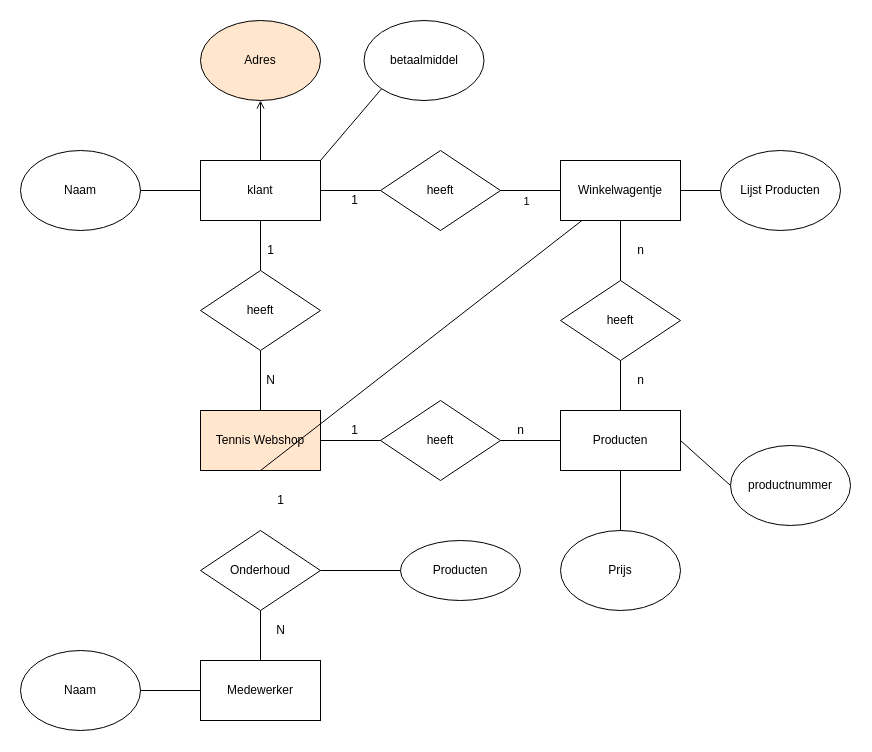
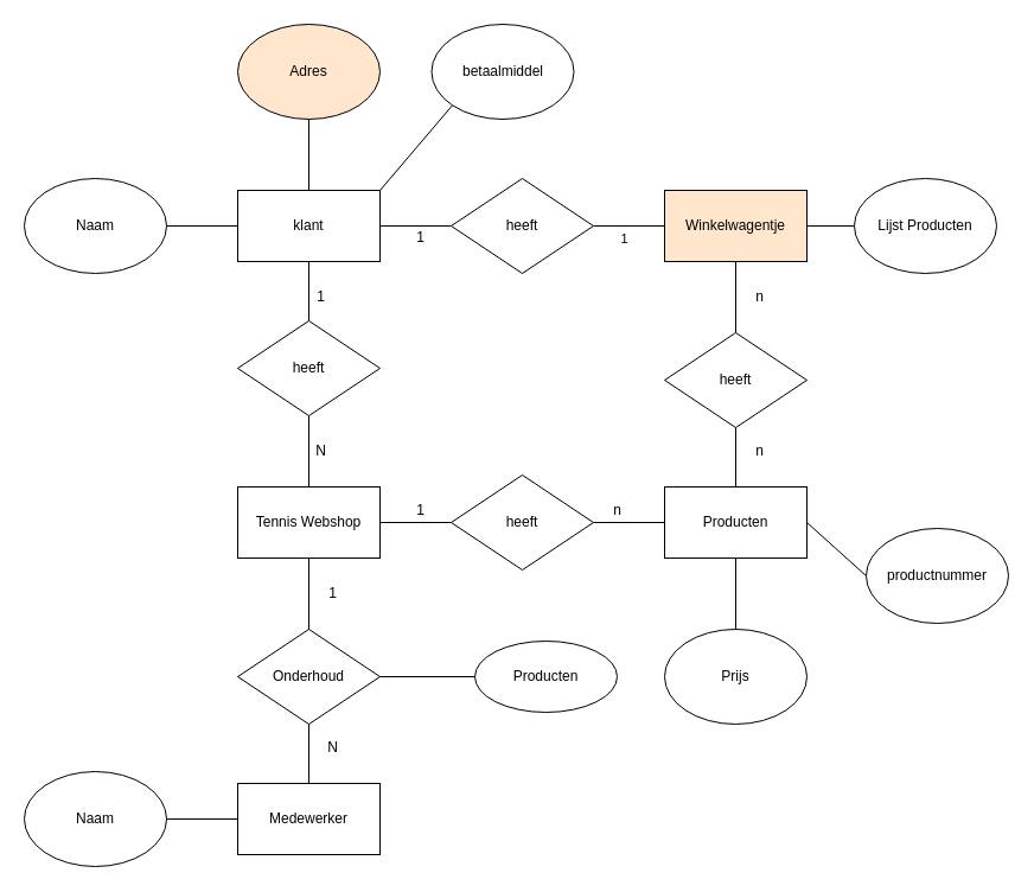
  <mxCell id="0" />
  <mxCell id="1" parent="0" />
  <mxCell id="2" value="klant" style="rounded=0;whiteSpace=wrap;html=1;" vertex="1" parent="1"><mxGeometry x="200" y="160" width="120" height="60" as="geometry" /></mxCell>
  <mxCell id="3" value="Naam" style="ellipse;whiteSpace=wrap;html=1;" vertex="1" parent="1"><mxGeometry x="20" y="150" width="120" height="80" as="geometry" /></mxCell>
  <mxCell id="4" value="Adres" style="ellipse;whiteSpace=wrap;html=1;fillColor=#ffe6cc;" vertex="1" parent="1"><mxGeometry x="200" y="20" width="120" height="80" as="geometry" /></mxCell>
  <mxCell id="5" value="betaalmiddel" style="ellipse;whiteSpace=wrap;html=1;" vertex="1" parent="1"><mxGeometry x="363.5" y="20" width="120" height="80" as="geometry" /></mxCell>
  <mxCell id="6" value="heeft" style="rhombus;whiteSpace=wrap;html=1;" vertex="1" parent="1"><mxGeometry x="200" y="270" width="120" height="80" as="geometry" /></mxCell>
  <mxCell id="7" value="" style="endArrow=none;html=1;entryX=0.5;entryY=1;entryDx=0;entryDy=0;exitX=0.5;exitY=0;exitDx=0;exitDy=0;" edge="1" parent="1" source="6" target="2"><mxGeometry width="50" height="50" relative="1" as="geometry"><mxPoint x="240" y="280" as="sourcePoint" /><mxPoint x="290" y="230" as="targetPoint" /></mxGeometry></mxCell>
  <mxCell id="8" value="1" style="text;html=1;align=center;verticalAlign=middle;resizable=0;points=[];autosize=1;strokeColor=none;fillColor=none;" vertex="1" parent="1"><mxGeometry x="260" y="240" width="20" height="20" as="geometry" /></mxCell>
  <mxCell id="9" value="" style="endArrow=none;html=1;entryX=0;entryY=1;entryDx=0;entryDy=0;" edge="1" parent="1" target="5"><mxGeometry width="50" height="50" relative="1" as="geometry"><mxPoint x="320" y="160" as="sourcePoint" /><mxPoint x="290" y="230" as="targetPoint" /></mxGeometry></mxCell>
- <mxCell id="10" value="" style="endArrow=open;html=1;entryX=0.5;entryY=1;entryDx=0;entryDy=0;exitX=0.5;exitY=0;exitDx=0;exitDy=0;" edge="1" parent="1" source="2" target="4"><mxGeometry width="50" height="50" relative="1" as="geometry"><mxPoint x="240" y="280" as="sourcePoint" /><mxPoint x="290" y="230" as="targetPoint" /></mxGeometry></mxCell>
+ <mxCell id="10" value="" style="endArrow=none;html=1;entryX=0.5;entryY=1;entryDx=0;entryDy=0;exitX=0.5;exitY=0;exitDx=0;exitDy=0;" edge="1" parent="1" source="2" target="4"><mxGeometry width="50" height="50" relative="1" as="geometry"><mxPoint x="240" y="280" as="sourcePoint" /><mxPoint x="290" y="230" as="targetPoint" /></mxGeometry></mxCell>
  <mxCell id="11" value="" style="endArrow=none;html=1;entryX=1;entryY=0.5;entryDx=0;entryDy=0;exitX=0;exitY=0.5;exitDx=0;exitDy=0;" edge="1" parent="1" source="2" target="3"><mxGeometry width="50" height="50" relative="1" as="geometry"><mxPoint x="240" y="280" as="sourcePoint" /><mxPoint x="290" y="230" as="targetPoint" /></mxGeometry></mxCell>
  <mxCell id="12" value="" style="endArrow=none;html=1;entryX=0.5;entryY=1;entryDx=0;entryDy=0;" edge="1" parent="1" target="6"><mxGeometry width="50" height="50" relative="1" as="geometry"><mxPoint x="260" y="410" as="sourcePoint" /><mxPoint x="290" y="430" as="targetPoint" /></mxGeometry></mxCell>
  <mxCell id="13" value="N" style="text;html=1;align=center;verticalAlign=middle;resizable=0;points=[];autosize=1;strokeColor=none;fillColor=none;" vertex="1" parent="1"><mxGeometry x="260" y="370" width="20" height="20" as="geometry" /></mxCell>
- <mxCell id="14" value="Tennis Webshop" style="rounded=0;whiteSpace=wrap;html=1;fillColor=#ffe6cc;" vertex="1" parent="1"><mxGeometry x="200" y="410" width="120" height="60" as="geometry" /></mxCell>
+ <mxCell id="14" value="Tennis Webshop" style="rounded=0;whiteSpace=wrap;html=1;" vertex="1" parent="1"><mxGeometry x="200" y="410" width="120" height="60" as="geometry" /></mxCell>
  <mxCell id="15" value="heeft" style="rhombus;whiteSpace=wrap;html=1;" vertex="1" parent="1"><mxGeometry x="380" y="400" width="120" height="80" as="geometry" /></mxCell>
  <mxCell id="16" value="" style="endArrow=none;html=1;" edge="1" parent="1"><mxGeometry width="50" height="50" relative="1" as="geometry"><mxPoint x="500" y="440" as="sourcePoint" /><mxPoint x="560" y="440" as="targetPoint" /></mxGeometry></mxCell>
  <mxCell id="17" value="" style="endArrow=none;html=1;exitX=1;exitY=0.5;exitDx=0;exitDy=0;entryX=0;entryY=0.5;entryDx=0;entryDy=0;" edge="1" parent="1" source="14" target="15"><mxGeometry width="50" height="50" relative="1" as="geometry"><mxPoint x="620" y="370" as="sourcePoint" /><mxPoint x="670" y="320" as="targetPoint" /></mxGeometry></mxCell>
  <mxCell id="18" value="1" style="text;html=1;align=center;verticalAlign=middle;resizable=0;points=[];autosize=1;strokeColor=none;fillColor=none;" vertex="1" parent="1"><mxGeometry x="343.5" y="420" width="20" height="20" as="geometry" /></mxCell>
  <mxCell id="19" value="Producten" style="rounded=0;whiteSpace=wrap;html=1;" vertex="1" parent="1"><mxGeometry x="560" y="410" width="120" height="60" as="geometry" /></mxCell>
  <mxCell id="20" value="n" style="text;html=1;align=center;verticalAlign=middle;resizable=0;points=[];autosize=1;strokeColor=none;fillColor=none;" vertex="1" parent="1"><mxGeometry x="510" y="420" width="20" height="20" as="geometry" /></mxCell>
  <mxCell id="21" value="productnummer" style="ellipse;whiteSpace=wrap;html=1;" vertex="1" parent="1"><mxGeometry x="730" y="445" width="120" height="80" as="geometry" /></mxCell>
  <mxCell id="22" value="Prijs" style="ellipse;whiteSpace=wrap;html=1;" vertex="1" parent="1"><mxGeometry x="560" y="530" width="120" height="80" as="geometry" /></mxCell>
  <mxCell id="23" value="" style="endArrow=none;html=1;" edge="1" parent="1"><mxGeometry width="50" height="50" relative="1" as="geometry"><mxPoint x="620" y="470" as="sourcePoint" /><mxPoint x="620" y="530" as="targetPoint" /></mxGeometry></mxCell>
  <mxCell id="24" value="" style="endArrow=none;html=1;entryX=0;entryY=0.5;entryDx=0;entryDy=0;exitX=1;exitY=0.5;exitDx=0;exitDy=0;" edge="1" parent="1" source="19" target="21"><mxGeometry width="50" height="50" relative="1" as="geometry"><mxPoint x="600" y="480" as="sourcePoint" /><mxPoint x="650" y="430" as="targetPoint" /></mxGeometry></mxCell>
  <mxCell id="25" value="Medewerker" style="rounded=0;whiteSpace=wrap;html=1;" vertex="1" parent="1"><mxGeometry x="200" y="660" width="120" height="60" as="geometry" /></mxCell>
  <mxCell id="26" value="Onderhoud" style="rhombus;whiteSpace=wrap;html=1;" vertex="1" parent="1"><mxGeometry x="200" y="530" width="120" height="80" as="geometry" /></mxCell>
  <mxCell id="27" value="" style="endArrow=none;html=1;exitX=0.5;exitY=1;exitDx=0;exitDy=0;entryX=0.5;entryY=0;entryDx=0;entryDy=0;" edge="1" parent="1" source="26" target="25"><mxGeometry width="50" height="50" relative="1" as="geometry"><mxPoint x="480" y="480" as="sourcePoint" /><mxPoint x="530" y="430" as="targetPoint" /></mxGeometry></mxCell>
- <mxCell id="28" value="" style="endArrow=none;html=1;exitX=0.5;exitY=1;exitDx=0;exitDy=0;" edge="1" parent="1" source="14" target="35"><mxGeometry width="50" height="50" relative="1" as="geometry"><mxPoint x="480" y="480" as="sourcePoint" /><mxPoint x="530" y="430" as="targetPoint" /></mxGeometry></mxCell>
+ <mxCell id="28" value="" style="endArrow=none;html=1;exitX=0.5;exitY=1;exitDx=0;exitDy=0;entryX=0.5;entryY=0;entryDx=0;entryDy=0;" edge="1" parent="1" source="14" target="26"><mxGeometry width="50" height="50" relative="1" as="geometry"><mxPoint x="480" y="480" as="sourcePoint" /><mxPoint x="530" y="430" as="targetPoint" /></mxGeometry></mxCell>
  <mxCell id="29" value="N" style="text;html=1;align=center;verticalAlign=middle;resizable=0;points=[];autosize=1;strokeColor=none;fillColor=none;" vertex="1" parent="1"><mxGeometry x="270" y="620" width="20" height="20" as="geometry" /></mxCell>
  <mxCell id="30" value="1" style="text;html=1;align=center;verticalAlign=middle;resizable=0;points=[];autosize=1;strokeColor=none;fillColor=none;" vertex="1" parent="1"><mxGeometry x="270" y="490" width="20" height="20" as="geometry" /></mxCell>
  <mxCell id="31" value="Naam" style="ellipse;whiteSpace=wrap;html=1;" vertex="1" parent="1"><mxGeometry x="20" y="650" width="120" height="80" as="geometry" /></mxCell>
  <mxCell id="32" value="" style="endArrow=none;html=1;exitX=1;exitY=0.5;exitDx=0;exitDy=0;entryX=0;entryY=0.5;entryDx=0;entryDy=0;" edge="1" parent="1" source="31" target="25"><mxGeometry width="50" height="50" relative="1" as="geometry"><mxPoint x="380" y="510" as="sourcePoint" /><mxPoint x="430" y="460" as="targetPoint" /></mxGeometry></mxCell>
  <mxCell id="33" value="Producten" style="ellipse;whiteSpace=wrap;html=1;" vertex="1" parent="1"><mxGeometry x="400" y="540" width="120" height="60" as="geometry" /></mxCell>
  <mxCell id="34" value="" style="endArrow=none;html=1;exitX=1;exitY=0.5;exitDx=0;exitDy=0;entryX=0;entryY=0.5;entryDx=0;entryDy=0;" edge="1" parent="1" source="26" target="33"><mxGeometry width="50" height="50" relative="1" as="geometry"><mxPoint x="390" y="470" as="sourcePoint" /><mxPoint x="440" y="420" as="targetPoint" /></mxGeometry></mxCell>
- <mxCell id="35" value="Winkelwagentje" style="rounded=0;whiteSpace=wrap;html=1;" vertex="1" parent="1"><mxGeometry x="560" y="160" width="120" height="60" as="geometry" /></mxCell>
+ <mxCell id="35" value="Winkelwagentje" style="rounded=0;whiteSpace=wrap;html=1;fillColor=#ffe6cc;" vertex="1" parent="1"><mxGeometry x="560" y="160" width="120" height="60" as="geometry" /></mxCell>
  <mxCell id="36" value="heeft" style="rhombus;whiteSpace=wrap;html=1;" vertex="1" parent="1"><mxGeometry x="380" y="150" width="120" height="80" as="geometry" /></mxCell>
  <mxCell id="37" value="" style="endArrow=none;html=1;exitX=1;exitY=0.5;exitDx=0;exitDy=0;entryX=0;entryY=0.5;entryDx=0;entryDy=0;" edge="1" parent="1" source="2" target="36"><mxGeometry width="50" height="50" relative="1" as="geometry"><mxPoint x="540" y="360" as="sourcePoint" /><mxPoint x="590" y="310" as="targetPoint" /></mxGeometry></mxCell>
  <mxCell id="38" value="" style="endArrow=none;html=1;exitX=1;exitY=0.5;exitDx=0;exitDy=0;entryX=0;entryY=0.5;entryDx=0;entryDy=0;" edge="1" parent="1" source="36" target="35"><mxGeometry width="50" height="50" relative="1" as="geometry"><mxPoint x="540" y="360" as="sourcePoint" /><mxPoint x="330" y="290" as="targetPoint" /></mxGeometry></mxCell>
  <mxCell id="39" value="1" style="edgeLabel;html=1;align=center;verticalAlign=middle;resizable=0;points=[];" vertex="1" connectable="0" parent="38"><mxGeometry x="-0.169" y="-10" relative="1" as="geometry"><mxPoint as="offset" /></mxGeometry></mxCell>
  <mxCell id="40" value="1" style="text;html=1;align=center;verticalAlign=middle;resizable=0;points=[];autosize=1;strokeColor=none;fillColor=none;" vertex="1" parent="1"><mxGeometry x="344" y="190" width="20" height="20" as="geometry" /></mxCell>
  <mxCell id="41" value="" style="endArrow=none;html=1;entryX=0;entryY=0.5;entryDx=0;entryDy=0;exitX=1;exitY=0.5;exitDx=0;exitDy=0;" edge="1" parent="1" source="35"><mxGeometry width="50" height="50" relative="1" as="geometry"><mxPoint x="540" y="360" as="sourcePoint" /><mxPoint x="720" y="190" as="targetPoint" /></mxGeometry></mxCell>
  <mxCell id="42" value="Lijst Producten" style="ellipse;whiteSpace=wrap;html=1;" vertex="1" parent="1"><mxGeometry x="720" y="150" width="120" height="80" as="geometry" /></mxCell>
  <mxCell id="43" value="heeft" style="rhombus;whiteSpace=wrap;html=1;" vertex="1" parent="1"><mxGeometry x="560" y="280" width="120" height="80" as="geometry" /></mxCell>
  <mxCell id="44" value="" style="endArrow=none;html=1;exitX=0.5;exitY=0;exitDx=0;exitDy=0;entryX=0.5;entryY=1;entryDx=0;entryDy=0;" edge="1" parent="1" source="19" target="43"><mxGeometry width="50" height="50" relative="1" as="geometry"><mxPoint x="660" y="360" as="sourcePoint" /><mxPoint x="710" y="310" as="targetPoint" /></mxGeometry></mxCell>
  <mxCell id="45" value="" style="endArrow=none;html=1;entryX=0.5;entryY=1;entryDx=0;entryDy=0;exitX=0.5;exitY=0;exitDx=0;exitDy=0;" edge="1" parent="1" source="43" target="35"><mxGeometry width="50" height="50" relative="1" as="geometry"><mxPoint x="660" y="360" as="sourcePoint" /><mxPoint x="710" y="310" as="targetPoint" /></mxGeometry></mxCell>
  <mxCell id="46" value="n" style="text;html=1;align=center;verticalAlign=middle;resizable=0;points=[];autosize=1;strokeColor=none;fillColor=none;" vertex="1" parent="1"><mxGeometry x="630" y="240" width="20" height="20" as="geometry" /></mxCell>
  <mxCell id="47" value="n" style="text;html=1;align=center;verticalAlign=middle;resizable=0;points=[];autosize=1;strokeColor=none;fillColor=none;" vertex="1" parent="1"><mxGeometry x="630" y="370" width="20" height="20" as="geometry" /></mxCell>
